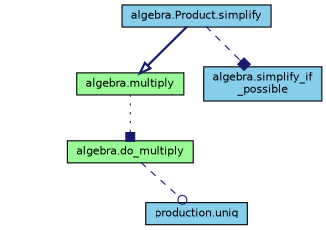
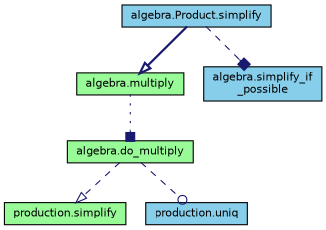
  digraph {
    rankdir=TB
    node [color=black fillcolor=skyblue fontname=Helvetica fontsize=10 shape=record style=filled]
    edge [arrowhead=onormal color=midnightblue fontname=Helvetica fontsize=10 labelfontname=Helvetica labelfontsize=10 style=dashed]
    n1 [fontcolor=black height=0.2 label="algebra.Product.simplify" width=0.4]
    n2 [fillcolor=palegreen height=0.2 label="algebra.multiply" width=0.4]
    n3 [height=0.2 label="algebra.simplify_if\l_possible" width=0.4]
    n4 [fillcolor=palegreen height=0.2 label="algebra.do_multiply" width=0.4]
+   n5 [fillcolor=palegreen height=0.2 label="production.simplify" width=0.4]
    n6 [height=0.2 label="production.uniq" width=0.4]
    n1 -> n2 [style=bold]
    n1 -> n3 [arrowhead=box]
    n2 -> n4 [arrowhead=box style=dotted]
+   n4 -> n5
    n4 -> n6 [arrowhead=odot]
  }
